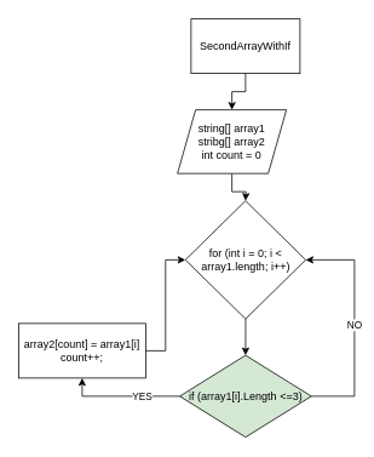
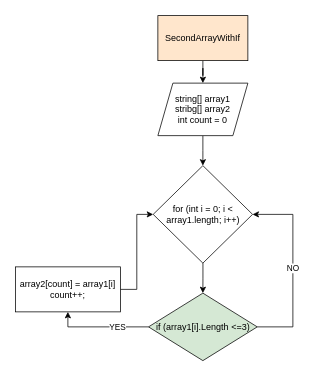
  <mxCell id="0" />
  <mxCell id="1" parent="0" />
  <mxCell id="2" style="edgeStyle=orthogonalEdgeStyle;rounded=0;orthogonalLoop=1;jettySize=auto;html=1;" edge="1" parent="1" source="3" target="5"><mxGeometry relative="1" as="geometry"><mxPoint x="270" y="140" as="targetPoint" /></mxGeometry></mxCell>
- <mxCell id="3" value="SecondArrayWithIf" style="rounded=0;whiteSpace=wrap;html=1;" vertex="1" parent="1"><mxGeometry x="210" y="20" width="120" height="60" as="geometry" /></mxCell>
+ <mxCell id="3" value="SecondArrayWithIf" style="rounded=0;whiteSpace=wrap;html=1;fillColor=#ffe6cc;" vertex="1" parent="1"><mxGeometry x="210" y="20" width="120" height="60" as="geometry" /></mxCell>
  <mxCell id="4" style="edgeStyle=orthogonalEdgeStyle;rounded=0;orthogonalLoop=1;jettySize=auto;html=1;" edge="1" parent="1" source="5"><mxGeometry relative="1" as="geometry"><mxPoint x="270" as="targetPoint" y="220" /></mxGeometry></mxCell>
- <mxCell id="5" value="string[] array1&lt;br&gt;stribg[] array2&lt;br&gt;int count = 0" style="shape=parallelogram;perimeter=parallelogramPerimeter;whiteSpace=wrap;html=1;fixedSize=1;" vertex="1" parent="1"><mxGeometry x="195" y="120" width="120" height="70" as="geometry" /></mxCell>
+ <mxCell id="5" value="string[] array1&lt;br&gt;stribg[] array2&lt;br&gt;int count = 0" style="shape=parallelogram;perimeter=parallelogramPerimeter;whiteSpace=wrap;html=1;fixedSize=1;" vertex="1" parent="1"><mxGeometry x="210" y="110" width="120" height="70" as="geometry" /></mxCell>
  <mxCell id="6" style="edgeStyle=orthogonalEdgeStyle;rounded=0;orthogonalLoop=1;jettySize=auto;html=1;" edge="1" parent="1" source="7" target="10"><mxGeometry relative="1" as="geometry"><mxPoint x="270" y="390" as="targetPoint" /></mxGeometry></mxCell>
  <mxCell id="7" value="for (int i = 0; i &amp;lt; array1.length; i++)" style="rhombus;whiteSpace=wrap;html=1;" vertex="1" parent="1"><mxGeometry x="203.75" width="132.5" height="130" as="geometry" y="220" /></mxCell>
  <mxCell id="8" value="NO" style="edgeStyle=orthogonalEdgeStyle;rounded=0;orthogonalLoop=1;jettySize=auto;html=1;entryX=1;entryY=0.5;entryDx=0;entryDy=0;" edge="1" parent="1" source="10" target="7"><mxGeometry relative="1" as="geometry"><mxPoint x="380" y="280" as="targetPoint" /><Array as="points"><mxPoint x="390" y="435" /><mxPoint x="390" y="285" /></Array></mxGeometry></mxCell>
  <mxCell id="9" value="YES" style="edgeStyle=orthogonalEdgeStyle;rounded=0;orthogonalLoop=1;jettySize=auto;html=1;entryX=0.5;entryY=1;entryDx=0;entryDy=0;" edge="1" parent="1" source="10" target="12"><mxGeometry x="-0.333" relative="1" as="geometry"><mxPoint x="70" y="330" as="targetPoint" /><mxPoint x="1" as="offset" /></mxGeometry></mxCell>
  <mxCell id="10" value="if (array1[i].Length &amp;lt;=3)" style="rhombus;whiteSpace=wrap;html=1;fillColor=#d5e8d4;" vertex="1" parent="1"><mxGeometry x="197.5" y="390" width="145" height="90" as="geometry" /></mxCell>
  <mxCell id="11" style="edgeStyle=orthogonalEdgeStyle;rounded=0;orthogonalLoop=1;jettySize=auto;html=1;entryX=0;entryY=0.5;entryDx=0;entryDy=0;" edge="1" parent="1" source="12" target="7"><mxGeometry relative="1" as="geometry" /></mxCell>
  <mxCell id="12" value="array2[count] = array1[i]&lt;br&gt;count++;" style="rounded=0;whiteSpace=wrap;html=1;" vertex="1" parent="1"><mxGeometry x="20" y="355" width="140" height="60" as="geometry" /></mxCell>
